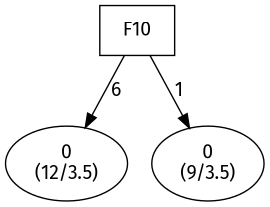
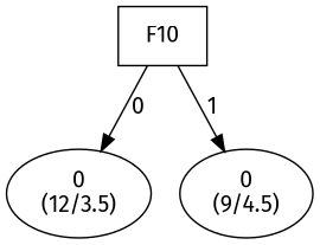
  digraph {
    fontname="Fira Sans"
    node [fontname="Fira Sans" shape=ellipse]
    edge [fontname="Fira Sans"]
    n1 [label="F10\n" shape=box]
    n2 [label="0\n(12/3.5)"]
-   n3 [label="0\n(9/3.5)"]
-   n1 -> n2 [label=6]
+   n3 [label="0\n(9/4.5)"]
+   n1 -> n2 [label=0]
    n1 -> n3 [label=1]
  }
